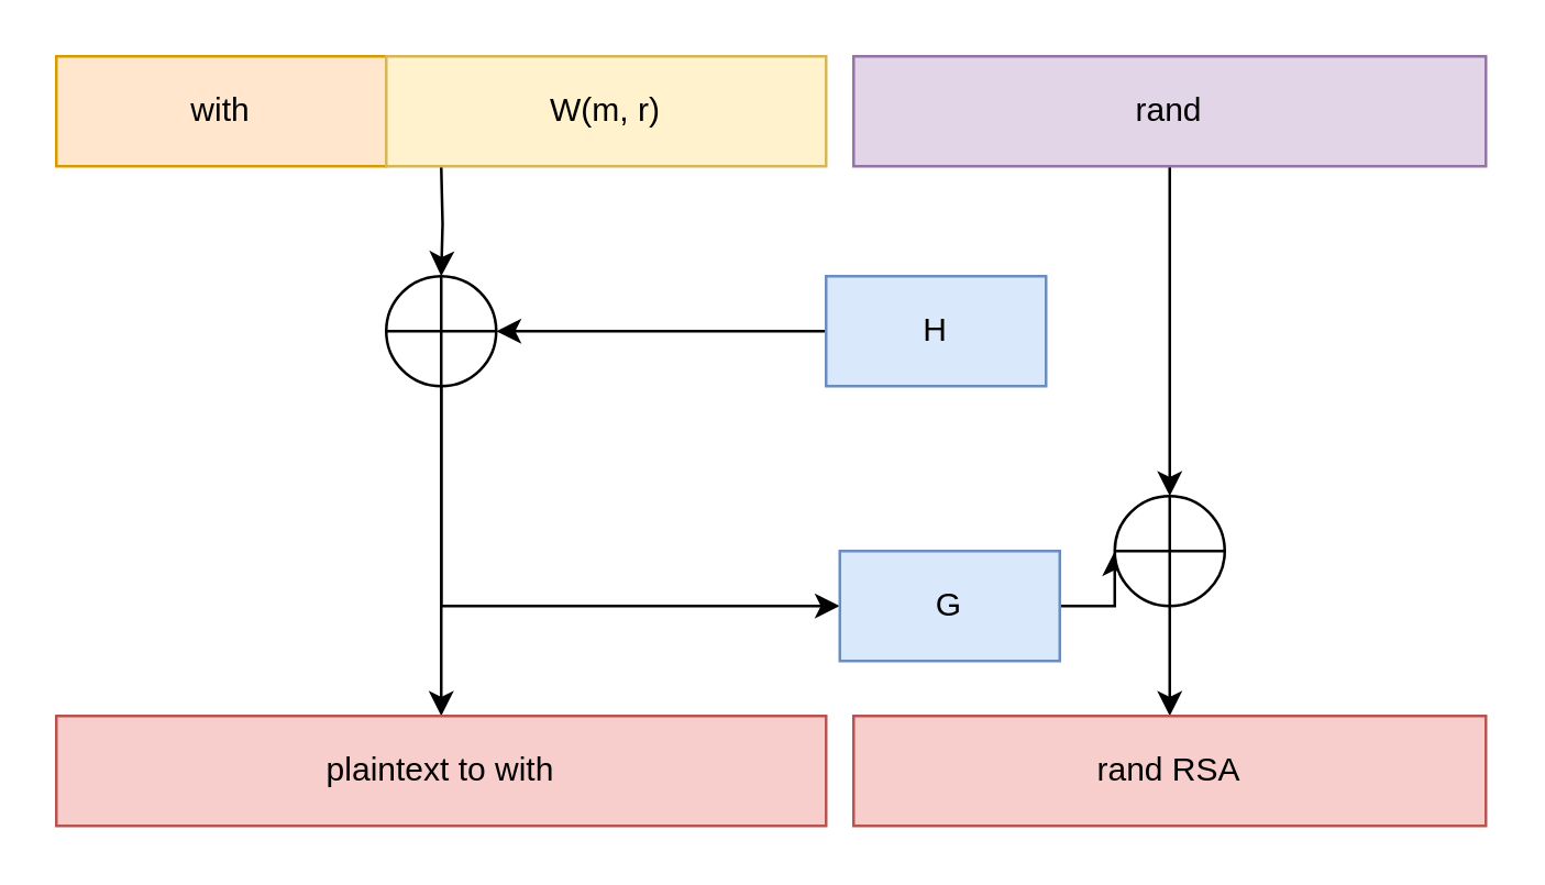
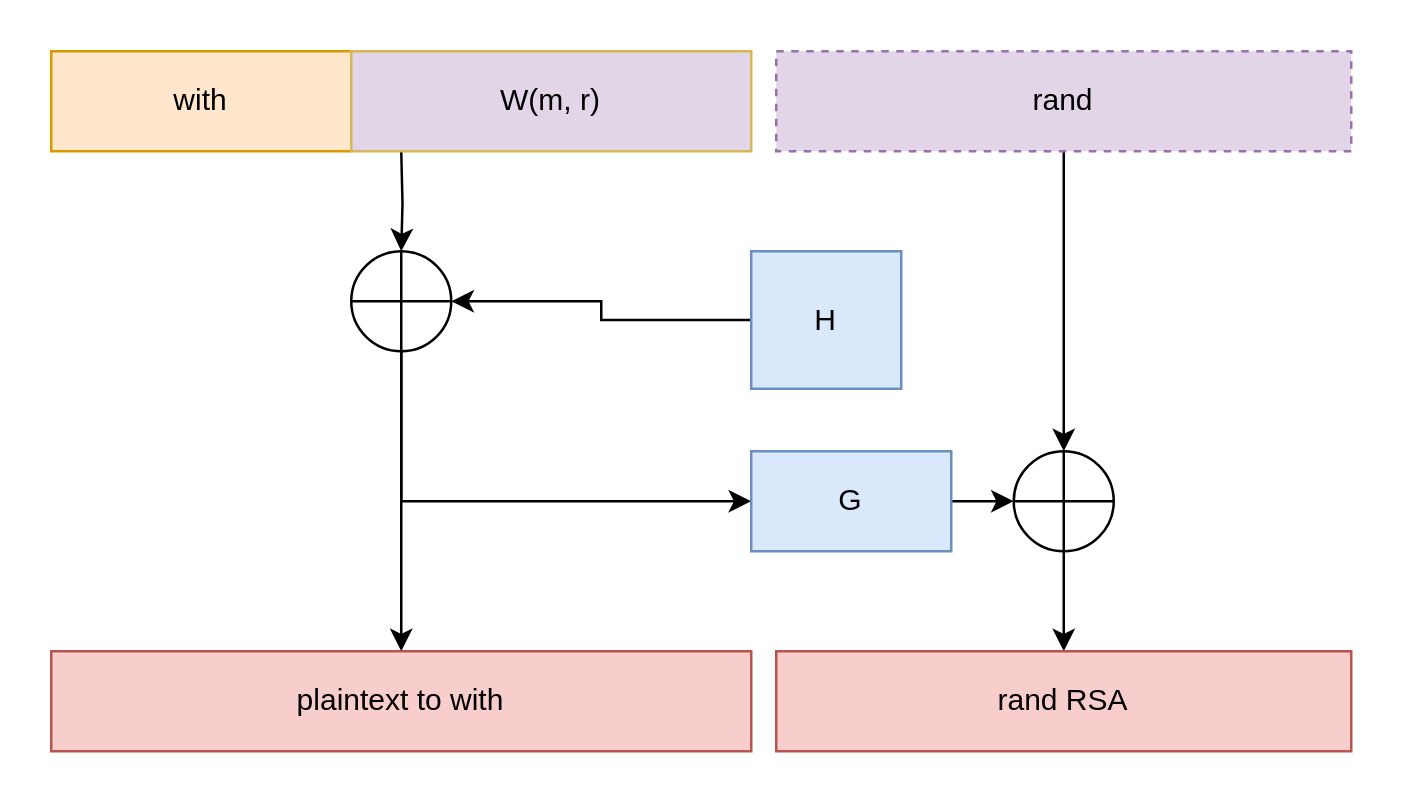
  <mxCell id="0" />
  <mxCell id="1" parent="0" />
  <mxCell id="2" value="with" style="rounded=0;whiteSpace=wrap;html=1;fillColor=#ffe6cc;strokeColor=#d79b00;" vertex="1" parent="1"><mxGeometry x="20" y="20" width="120" height="40" as="geometry" /></mxCell>
  <mxCell id="3" value="" style="edgeStyle=orthogonalEdgeStyle;rounded=0;orthogonalLoop=1;jettySize=auto;html=1;" edge="1" parent="1" target="9"><mxGeometry relative="1" as="geometry"><mxPoint x="160" y="60" as="sourcePoint" /></mxGeometry></mxCell>
- <mxCell id="4" value="W(m, r)" style="rounded=0;whiteSpace=wrap;html=1;fillColor=#fff2cc;strokeColor=#d6b656;" vertex="1" parent="1"><mxGeometry x="140" y="20" width="160" height="40" as="geometry" /></mxCell>
+ <mxCell id="4" value="W(m, r)" style="rounded=0;whiteSpace=wrap;html=1;fillColor=#e1d5e7;strokeColor=#d6b656;" vertex="1" parent="1"><mxGeometry x="140" y="20" width="160" height="40" as="geometry" /></mxCell>
  <mxCell id="5" style="edgeStyle=orthogonalEdgeStyle;rounded=0;orthogonalLoop=1;jettySize=auto;html=1;exitX=0.5;exitY=1;exitDx=0;exitDy=0;entryX=0.5;entryY=0;entryDx=0;entryDy=0;" edge="1" parent="1" source="6" target="15"><mxGeometry relative="1" as="geometry" /></mxCell>
- <mxCell id="6" value="rand" style="rounded=0;whiteSpace=wrap;html=1;fillColor=#e1d5e7;strokeColor=#9673a6;" vertex="1" parent="1"><mxGeometry x="310" y="20" width="230" height="40" as="geometry" /></mxCell>
+ <mxCell id="6" value="rand" style="rounded=0;whiteSpace=wrap;html=1;fillColor=#e1d5e7;strokeColor=#9673a6;dashed=1;" vertex="1" parent="1"><mxGeometry x="310" y="20" width="230" height="40" as="geometry" /></mxCell>
  <mxCell id="7" style="edgeStyle=orthogonalEdgeStyle;rounded=0;orthogonalLoop=1;jettySize=auto;html=1;exitX=0.5;exitY=1;exitDx=0;exitDy=0;entryX=0;entryY=0.5;entryDx=0;entryDy=0;" edge="1" parent="1" source="9" target="13"><mxGeometry relative="1" as="geometry" /></mxCell>
  <mxCell id="8" style="edgeStyle=orthogonalEdgeStyle;rounded=0;orthogonalLoop=1;jettySize=auto;html=1;exitX=0.5;exitY=1;exitDx=0;exitDy=0;entryX=0.5;entryY=0;entryDx=0;entryDy=0;" edge="1" parent="1" source="9" target="16"><mxGeometry relative="1" as="geometry" /></mxCell>
  <mxCell id="9" value="" style="shape=orEllipse;perimeter=ellipsePerimeter;whiteSpace=wrap;html=1;backgroundOutline=1;" vertex="1" parent="1"><mxGeometry x="140" y="100" width="40" height="40" as="geometry" /></mxCell>
  <mxCell id="10" style="edgeStyle=orthogonalEdgeStyle;rounded=0;orthogonalLoop=1;jettySize=auto;html=1;exitX=0;exitY=0.5;exitDx=0;exitDy=0;entryX=1;entryY=0.5;entryDx=0;entryDy=0;" edge="1" parent="1" source="11" target="9"><mxGeometry relative="1" as="geometry" /></mxCell>
- <mxCell id="11" value="H" style="rounded=0;whiteSpace=wrap;html=1;fillColor=#dae8fc;strokeColor=#6c8ebf;" vertex="1" parent="1"><mxGeometry x="300" y="100" width="80" height="40" as="geometry" /></mxCell>
+ <mxCell id="11" value="H" style="rounded=0;whiteSpace=wrap;html=1;fillColor=#dae8fc;strokeColor=#6c8ebf;" vertex="1" parent="1"><mxGeometry x="300" y="100" width="60" height="55" as="geometry" /></mxCell>
  <mxCell id="12" value="" style="edgeStyle=orthogonalEdgeStyle;rounded=0;orthogonalLoop=1;jettySize=auto;html=1;" edge="1" parent="1" source="13" target="15"><mxGeometry relative="1" as="geometry" /></mxCell>
- <mxCell id="13" value="G" style="rounded=0;whiteSpace=wrap;html=1;fillColor=#dae8fc;strokeColor=#6c8ebf;" vertex="1" parent="1"><mxGeometry x="305" y="200" width="80" height="40" as="geometry" /></mxCell>
+ <mxCell id="13" value="G" style="rounded=0;whiteSpace=wrap;html=1;fillColor=#dae8fc;strokeColor=#6c8ebf;" vertex="1" parent="1"><mxGeometry x="300" y="180" width="80" height="40" as="geometry" /></mxCell>
  <mxCell id="14" style="edgeStyle=orthogonalEdgeStyle;rounded=0;orthogonalLoop=1;jettySize=auto;html=1;entryX=0.5;entryY=0;entryDx=0;entryDy=0;" edge="1" parent="1" source="15" target="17"><mxGeometry relative="1" as="geometry" /></mxCell>
  <mxCell id="15" value="" style="shape=orEllipse;perimeter=ellipsePerimeter;whiteSpace=wrap;html=1;backgroundOutline=1;" vertex="1" parent="1"><mxGeometry x="405" y="180" width="40" height="40" as="geometry" /></mxCell>
  <mxCell id="16" value="plaintext to with" style="rounded=0;whiteSpace=wrap;html=1;fillColor=#f8cecc;strokeColor=#b85450;" vertex="1" parent="1"><mxGeometry x="20" y="260" width="280" height="40" as="geometry" /></mxCell>
  <mxCell id="17" value="rand RSA" style="rounded=0;whiteSpace=wrap;html=1;fillColor=#f8cecc;strokeColor=#b85450;" vertex="1" parent="1"><mxGeometry x="310" y="260" width="230" height="40" as="geometry" /></mxCell>
